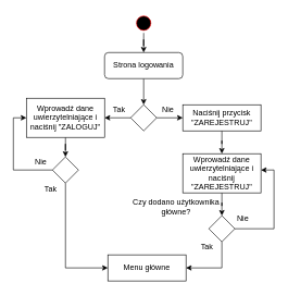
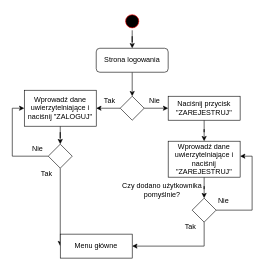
  <mxCell id="0" />
  <mxCell id="1" parent="0" />
  <mxCell id="2" style="edgeStyle=orthogonalEdgeStyle;rounded=0;orthogonalLoop=1;jettySize=auto;html=1;entryX=0.5;entryY=0;entryDx=0;entryDy=0;" parent="1" source="3" target="5" edge="1"><mxGeometry relative="1" as="geometry" /></mxCell>
  <mxCell id="3" value="" style="ellipse;html=1;shape=startState;fillColor=#000000;strokeColor=#ff0000;" parent="1" vertex="1"><mxGeometry x="205" y="20" width="30" height="30" as="geometry" /></mxCell>
  <mxCell id="4" style="edgeStyle=orthogonalEdgeStyle;rounded=0;orthogonalLoop=1;jettySize=auto;html=1;entryX=0.5;entryY=0;entryDx=0;entryDy=0;" edge="1" parent="1" source="5" target="8"><mxGeometry relative="1" as="geometry" /></mxCell>
  <mxCell id="5" value="Strona logowania" style="whiteSpace=wrap;html=1;rounded=1;" parent="1" vertex="1"><mxGeometry x="160" y="80" width="120" height="40" as="geometry" /></mxCell>
  <mxCell id="6" style="edgeStyle=orthogonalEdgeStyle;rounded=0;orthogonalLoop=1;jettySize=auto;html=1;entryX=0;entryY=0.5;entryDx=0;entryDy=0;" parent="1" source="8" target="13" edge="1"><mxGeometry relative="1" as="geometry" /></mxCell>
  <mxCell id="7" style="edgeStyle=orthogonalEdgeStyle;rounded=0;orthogonalLoop=1;jettySize=auto;html=1;entryX=1;entryY=0.5;entryDx=0;entryDy=0;" parent="1" source="8" target="10" edge="1"><mxGeometry relative="1" as="geometry" /></mxCell>
  <mxCell id="8" value="" style="rhombus;whiteSpace=wrap;html=1;" parent="1" vertex="1"><mxGeometry x="200" y="160" width="40" height="40" as="geometry" /></mxCell>
  <mxCell id="9" style="edgeStyle=orthogonalEdgeStyle;rounded=0;orthogonalLoop=1;jettySize=auto;html=1;entryX=0.5;entryY=0;entryDx=0;entryDy=0;" parent="1" source="10" target="17" edge="1"><mxGeometry relative="1" as="geometry" /></mxCell>
  <mxCell id="10" value="Wprowadź dane uwierzytelniające i naciśnij &quot;ZALOGUJ&quot;" style="rounded=0;whiteSpace=wrap;html=1;" parent="1" vertex="1"><mxGeometry x="40" y="150" width="120" height="60" as="geometry" /></mxCell>
  <mxCell id="11" value="Tak" style="text;html=1;strokeColor=none;fillColor=none;align=center;verticalAlign=middle;whiteSpace=wrap;rounded=0;" parent="1" vertex="1"><mxGeometry x="160" y="155" width="45" height="25" as="geometry" /></mxCell>
  <mxCell id="12" style="edgeStyle=orthogonalEdgeStyle;rounded=0;orthogonalLoop=1;jettySize=auto;html=1;entryX=0.5;entryY=0;entryDx=0;entryDy=0;" parent="1" source="13" target="22" edge="1"><mxGeometry relative="1" as="geometry" /></mxCell>
  <mxCell id="13" value="Naciśnij przycisk &quot;ZAREJESTRUJ&quot;" style="rounded=0;whiteSpace=wrap;html=1;" parent="1" vertex="1"><mxGeometry x="280" y="160" width="120" height="40" as="geometry" /></mxCell>
  <mxCell id="14" value="Nie" style="text;html=1;strokeColor=none;fillColor=none;align=center;verticalAlign=middle;whiteSpace=wrap;rounded=0;" parent="1" vertex="1"><mxGeometry x="235" y="155" width="45" height="25" as="geometry" /></mxCell>
  <mxCell id="15" style="edgeStyle=orthogonalEdgeStyle;rounded=0;orthogonalLoop=1;jettySize=auto;html=1;entryX=0;entryY=0.5;entryDx=0;entryDy=0;" parent="1" source="17" target="10" edge="1"><mxGeometry relative="1" as="geometry"><Array as="points"><mxPoint x="20" y="260" /><mxPoint x="20" y="180" /></Array></mxGeometry></mxCell>
  <mxCell id="16" style="edgeStyle=orthogonalEdgeStyle;rounded=0;orthogonalLoop=1;jettySize=auto;html=1;entryX=0;entryY=0.5;entryDx=0;entryDy=0;" parent="1" source="17" target="18" edge="1"><mxGeometry relative="1" as="geometry"><Array as="points"><mxPoint x="100" y="410" /></Array></mxGeometry></mxCell>
  <mxCell id="17" value="" style="rhombus;whiteSpace=wrap;html=1;" parent="1" vertex="1"><mxGeometry x="80" y="240" width="40" height="40" as="geometry" /></mxCell>
- <mxCell id="18" value="Menu główne" style="rounded=0;whiteSpace=wrap;html=1;" parent="1" vertex="1"><mxGeometry x="165" y="390" width="120" height="40" as="geometry" /></mxCell>
+ <mxCell id="18" value="Menu główne" style="rounded=0;whiteSpace=wrap;html=1;" parent="1" vertex="1"><mxGeometry x="100" y="390" width="120" height="40" as="geometry" /></mxCell>
  <mxCell id="19" value="Tak" style="text;html=1;strokeColor=none;fillColor=none;align=center;verticalAlign=middle;whiteSpace=wrap;rounded=0;" parent="1" vertex="1"><mxGeometry x="55" y="277.5" width="45" height="25" as="geometry" /></mxCell>
  <mxCell id="20" value="Nie" style="text;html=1;strokeColor=none;fillColor=none;align=center;verticalAlign=middle;whiteSpace=wrap;rounded=0;" parent="1" vertex="1"><mxGeometry x="40" y="235" width="45" height="25" as="geometry" /></mxCell>
  <mxCell id="21" style="edgeStyle=orthogonalEdgeStyle;rounded=0;orthogonalLoop=1;jettySize=auto;html=1;entryX=0.5;entryY=0;entryDx=0;entryDy=0;" parent="1" source="22" target="25" edge="1"><mxGeometry relative="1" as="geometry" /></mxCell>
  <mxCell id="22" value="Wprowadź dane uwierzytelniające i naciśnij &quot;ZAREJESTRUJ&quot;" style="rounded=0;whiteSpace=wrap;html=1;" parent="1" vertex="1"><mxGeometry x="280" y="235" width="120" height="60" as="geometry" /></mxCell>
  <mxCell id="23" style="edgeStyle=orthogonalEdgeStyle;rounded=0;orthogonalLoop=1;jettySize=auto;html=1;entryX=1;entryY=0.5;entryDx=0;entryDy=0;" parent="1" source="25" target="18" edge="1"><mxGeometry relative="1" as="geometry"><Array as="points"><mxPoint x="340" y="410" /></Array></mxGeometry></mxCell>
  <mxCell id="24" style="edgeStyle=orthogonalEdgeStyle;rounded=0;orthogonalLoop=1;jettySize=auto;html=1;entryX=1;entryY=0.417;entryDx=0;entryDy=0;entryPerimeter=0;" parent="1" source="25" target="22" edge="1"><mxGeometry relative="1" as="geometry"><Array as="points"><mxPoint x="420" y="350" /><mxPoint x="420" y="260" /></Array></mxGeometry></mxCell>
  <mxCell id="25" value="" style="rhombus;whiteSpace=wrap;html=1;" parent="1" vertex="1"><mxGeometry x="320" y="330" width="40" height="40" as="geometry" /></mxCell>
- <mxCell id="26" value="Czy dodano użytkownika główne?" style="text;html=1;strokeColor=none;fillColor=none;align=center;verticalAlign=middle;whiteSpace=wrap;rounded=0;" parent="1" vertex="1"><mxGeometry x="200" y="303" width="140" height="28" as="geometry" /></mxCell>
+ <mxCell id="26" value="Czy dodano użytkownika pomyślnie?" style="text;html=1;strokeColor=none;fillColor=none;align=center;verticalAlign=middle;whiteSpace=wrap;rounded=0;" parent="1" vertex="1"><mxGeometry x="200" y="303" width="140" height="28" as="geometry" /></mxCell>
  <mxCell id="27" value="Nie" style="text;html=1;strokeColor=none;fillColor=none;align=center;verticalAlign=middle;whiteSpace=wrap;rounded=0;" parent="1" vertex="1"><mxGeometry x="350" y="322.5" width="45" height="25" as="geometry" /></mxCell>
  <mxCell id="28" value="Tak" style="text;html=1;strokeColor=none;fillColor=none;align=center;verticalAlign=middle;whiteSpace=wrap;rounded=0;" parent="1" vertex="1"><mxGeometry x="295" y="365" width="45" height="25" as="geometry" /></mxCell>
